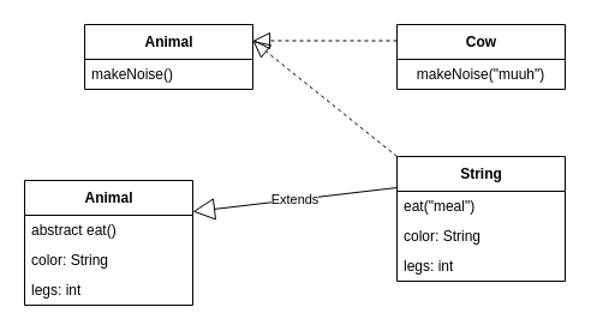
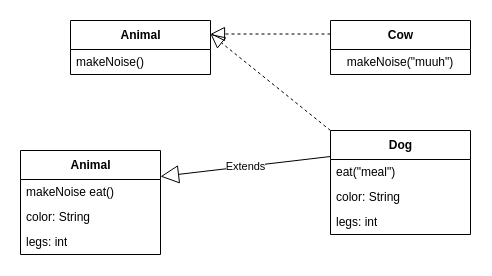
  <mxCell id="0" />
  <mxCell id="1" parent="0" />
  <mxCell id="2" value="Animal" style="swimlane;fontStyle=1;align=center;verticalAlign=middle;childLayout=stackLayout;horizontal=1;startSize=29;horizontalStack=0;resizeParent=1;resizeParentMax=0;resizeLast=0;collapsible=0;marginBottom=0;html=1;" vertex="1" parent="1"><mxGeometry x="20" y="150" width="140" height="104" as="geometry" /></mxCell>
- <mxCell id="3" value="abstract eat()" style="text;html=1;strokeColor=none;fillColor=none;align=left;verticalAlign=middle;spacingLeft=4;spacingRight=4;overflow=hidden;rotatable=0;points=[[0,0.5],[1,0.5]];portConstraint=eastwest;" vertex="1" parent="2"><mxGeometry y="29" width="140" height="25" as="geometry" /></mxCell>
+ <mxCell id="3" value="makeNoise eat()" style="text;html=1;strokeColor=none;fillColor=none;align=left;verticalAlign=middle;spacingLeft=4;spacingRight=4;overflow=hidden;rotatable=0;points=[[0,0.5],[1,0.5]];portConstraint=eastwest;" vertex="1" parent="2"><mxGeometry y="29" width="140" height="25" as="geometry" /></mxCell>
  <mxCell id="4" value="color: String" style="text;html=1;strokeColor=none;fillColor=none;align=left;verticalAlign=middle;spacingLeft=4;spacingRight=4;overflow=hidden;rotatable=0;points=[[0,0.5],[1,0.5]];portConstraint=eastwest;" vertex="1" parent="2"><mxGeometry y="54" width="140" height="25" as="geometry" /></mxCell>
  <mxCell id="5" value="legs: int" style="text;html=1;strokeColor=none;fillColor=none;align=left;verticalAlign=middle;spacingLeft=4;spacingRight=4;overflow=hidden;rotatable=0;points=[[0,0.5],[1,0.5]];portConstraint=eastwest;" vertex="1" parent="2"><mxGeometry y="79" width="140" height="25" as="geometry" /></mxCell>
  <mxCell id="6" value="Cow" style="swimlane;fontStyle=1;align=center;verticalAlign=middle;childLayout=stackLayout;horizontal=1;startSize=29;horizontalStack=0;resizeParent=1;resizeParentMax=0;resizeLast=0;collapsible=0;marginBottom=0;html=1;" vertex="1" parent="1"><mxGeometry x="330" y="20" width="140" height="54" as="geometry" /></mxCell>
  <mxCell id="7" value="makeNoise(&quot;muuh&quot;)" style="text;html=1;strokeColor=none;fillColor=none;align=center;verticalAlign=middle;spacingLeft=4;spacingRight=4;overflow=hidden;rotatable=0;points=[[0,0.5],[1,0.5]];portConstraint=eastwest;" vertex="1" parent="6"><mxGeometry y="29" width="140" height="25" as="geometry" /></mxCell>
- <mxCell id="8" value="String" style="swimlane;fontStyle=1;align=center;verticalAlign=middle;childLayout=stackLayout;horizontal=1;startSize=29;horizontalStack=0;resizeParent=1;resizeParentMax=0;resizeLast=0;collapsible=0;marginBottom=0;html=1;" vertex="1" parent="1"><mxGeometry x="330" y="130" width="140" height="104" as="geometry" /></mxCell>
+ <mxCell id="8" value="Dog" style="swimlane;fontStyle=1;align=center;verticalAlign=middle;childLayout=stackLayout;horizontal=1;startSize=29;horizontalStack=0;resizeParent=1;resizeParentMax=0;resizeLast=0;collapsible=0;marginBottom=0;html=1;" vertex="1" parent="1"><mxGeometry x="330" y="130" width="140" height="104" as="geometry" /></mxCell>
  <mxCell id="9" value="eat(&quot;meal&quot;)" style="text;html=1;strokeColor=none;fillColor=none;align=left;verticalAlign=middle;spacingLeft=4;spacingRight=4;overflow=hidden;rotatable=0;points=[[0,0.5],[1,0.5]];portConstraint=eastwest;" vertex="1" parent="8"><mxGeometry y="29" width="140" height="25" as="geometry" /></mxCell>
  <mxCell id="10" value="color: String" style="text;html=1;strokeColor=none;fillColor=none;align=left;verticalAlign=middle;spacingLeft=4;spacingRight=4;overflow=hidden;rotatable=0;points=[[0,0.5],[1,0.5]];portConstraint=eastwest;" vertex="1" parent="8"><mxGeometry y="54" width="140" height="25" as="geometry" /></mxCell>
  <mxCell id="11" value="legs: int" style="text;html=1;strokeColor=none;fillColor=none;align=left;verticalAlign=middle;spacingLeft=4;spacingRight=4;overflow=hidden;rotatable=0;points=[[0,0.5],[1,0.5]];portConstraint=eastwest;" vertex="1" parent="8"><mxGeometry y="79" width="140" height="25" as="geometry" /></mxCell>
  <mxCell id="12" value="Animal" style="swimlane;fontStyle=1;align=center;verticalAlign=middle;childLayout=stackLayout;horizontal=1;startSize=29;horizontalStack=0;resizeParent=1;resizeParentMax=0;resizeLast=0;collapsible=0;marginBottom=0;html=1;" vertex="1" parent="1"><mxGeometry x="70" y="20" width="140" height="54" as="geometry" /></mxCell>
  <mxCell id="13" value="makeNoise()" style="text;html=1;strokeColor=none;fillColor=none;align=left;verticalAlign=middle;spacingLeft=4;spacingRight=4;overflow=hidden;rotatable=0;points=[[0,0.5],[1,0.5]];portConstraint=eastwest;" vertex="1" parent="12"><mxGeometry y="29" width="140" height="25" as="geometry" /></mxCell>
  <mxCell id="14" value="" style="endArrow=block;dashed=1;endFill=0;endSize=12;html=1;rounded=0;exitX=0;exitY=0;exitDx=0;exitDy=0;entryX=1;entryY=0.25;entryDx=0;entryDy=0;" edge="1" parent="1" source="8" target="12"><mxGeometry width="160" relative="1" as="geometry"><mxPoint x="100" y="100" as="sourcePoint" /><mxPoint x="260" y="100" as="targetPoint" /></mxGeometry></mxCell>
  <mxCell id="15" value="" style="endArrow=block;dashed=1;endFill=0;endSize=12;html=1;rounded=0;entryX=1;entryY=0.25;entryDx=0;entryDy=0;exitX=0;exitY=0.25;exitDx=0;exitDy=0;" edge="1" parent="1" source="6" target="12"><mxGeometry width="160" relative="1" as="geometry"><mxPoint x="100" y="100" as="sourcePoint" /><mxPoint x="260" y="100" as="targetPoint" /></mxGeometry></mxCell>
  <mxCell id="16" value="Extends" style="endArrow=block;endSize=16;endFill=0;html=1;rounded=0;entryX=1;entryY=0.25;entryDx=0;entryDy=0;exitX=0;exitY=0.25;exitDx=0;exitDy=0;" edge="1" parent="1" source="8" target="2"><mxGeometry width="160" relative="1" as="geometry"><mxPoint x="100" y="100" as="sourcePoint" /><mxPoint x="260" y="100" as="targetPoint" /></mxGeometry></mxCell>
